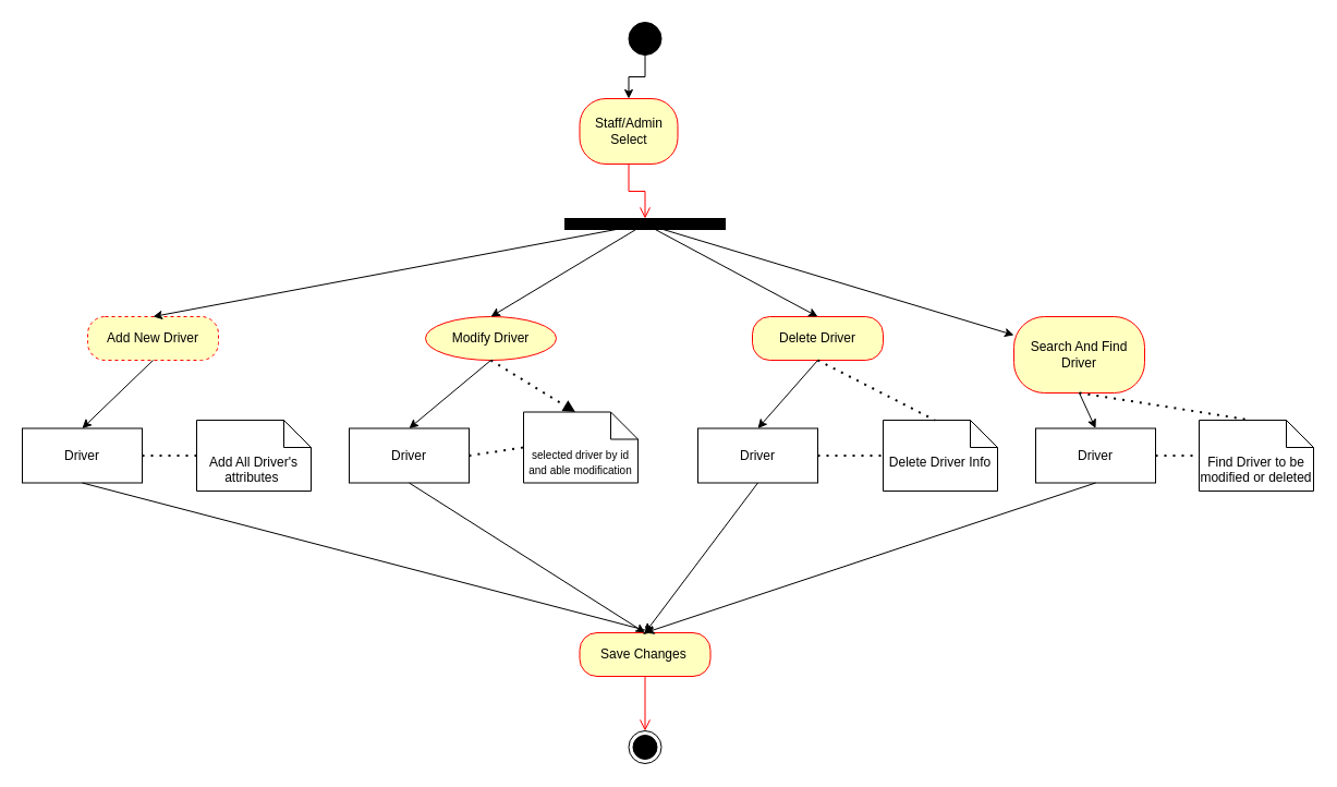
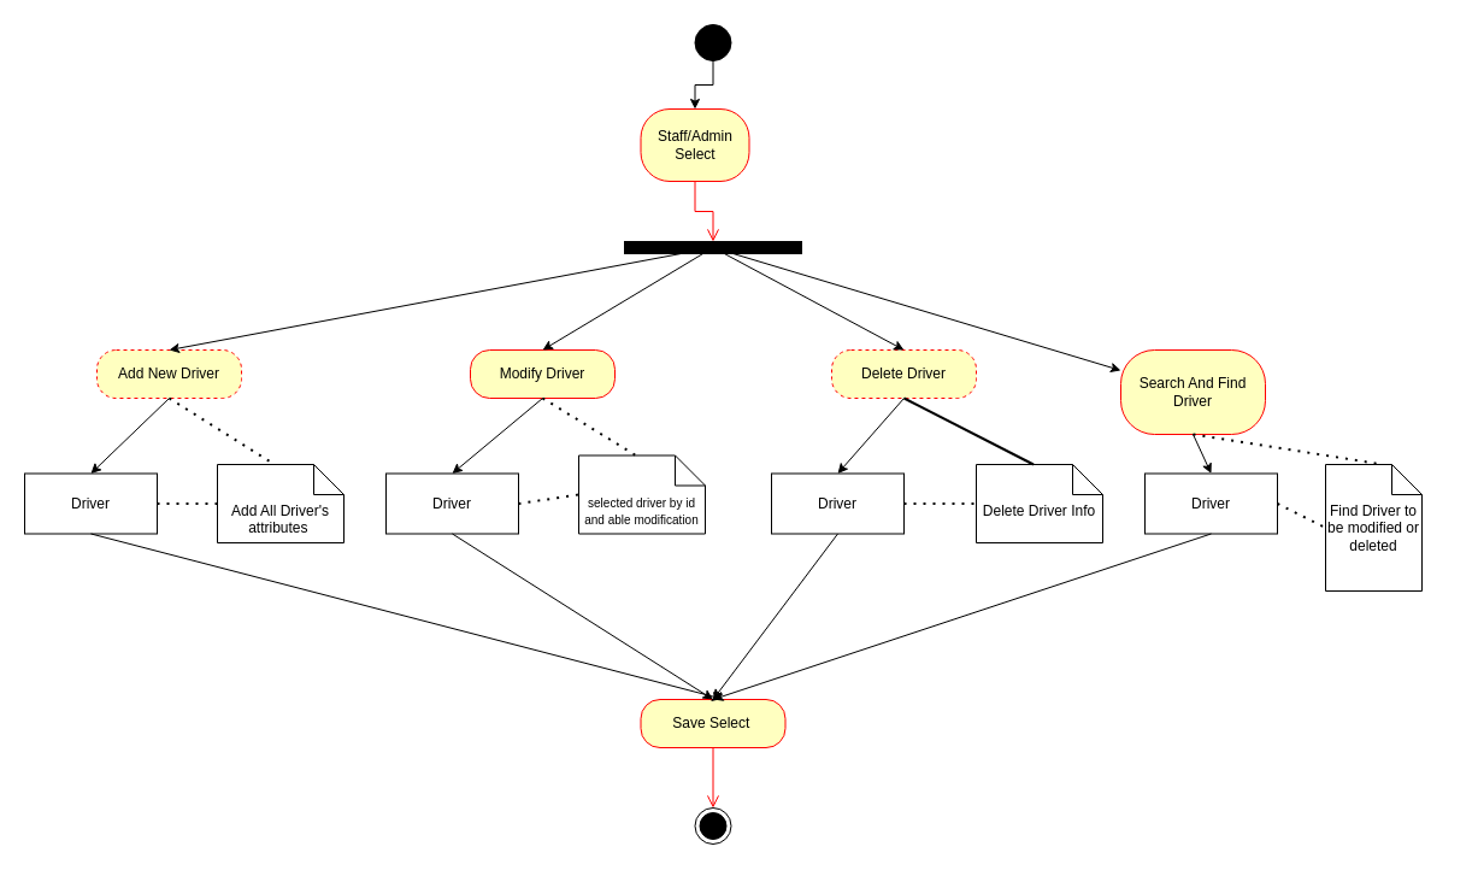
  <mxCell id="0" />
  <mxCell id="1" parent="0" />
  <mxCell id="2" value="" style="edgeStyle=orthogonalEdgeStyle;rounded=0;orthogonalLoop=1;jettySize=auto;html=1;" edge="1" parent="1" source="3" target="4"><mxGeometry relative="1" as="geometry" /></mxCell>
  <mxCell id="3" value="" style="ellipse;fillColor=strokeColor;html=1;" vertex="1" parent="1"><mxGeometry x="576.5" y="20" width="30" height="30" as="geometry" /></mxCell>
  <mxCell id="4" value="Staff/Admin Select" style="rounded=1;whiteSpace=wrap;html=1;arcSize=40;fontColor=#000000;fillColor=#ffffc0;strokeColor=#ff0000;" vertex="1" parent="1"><mxGeometry x="531.5" y="90" width="90" height="60" as="geometry" /></mxCell>
  <mxCell id="5" value="" style="edgeStyle=orthogonalEdgeStyle;html=1;verticalAlign=bottom;endArrow=open;endSize=8;strokeColor=#ff0000;rounded=0;entryX=0.5;entryY=0;entryDx=0;entryDy=0;" edge="1" source="4" parent="1" target="6"><mxGeometry relative="1" as="geometry"><mxPoint x="665" y="200" as="targetPoint" /></mxGeometry></mxCell>
  <mxCell id="6" value="" style="whiteSpace=wrap;html=1;rounded=0;shadow=0;comic=0;labelBackgroundColor=none;strokeWidth=1;fillColor=#000000;fontFamily=Verdana;fontSize=12;align=center;rotation=0;" vertex="1" parent="1"><mxGeometry x="518" y="200" width="147" height="10" as="geometry" /></mxCell>
  <mxCell id="7" value="Search And Find Driver" style="rounded=1;whiteSpace=wrap;html=1;arcSize=40;fontColor=#000000;fillColor=#ffffc0;strokeColor=#ff0000;" vertex="1" parent="1"><mxGeometry x="930" y="290" width="120" height="70" as="geometry" /></mxCell>
- <mxCell id="8" value="Delete Driver" style="rounded=1;whiteSpace=wrap;html=1;arcSize=40;fontColor=#000000;fillColor=#ffffc0;strokeColor=#ff0000;" vertex="1" parent="1"><mxGeometry x="690" y="290" width="120" height="40" as="geometry" /></mxCell>
- <mxCell id="9" value="Modify Driver" style="ellipse;whiteSpace=wrap;html=1;arcSize=40;fontColor=#000000;fillColor=#ffffc0;strokeColor=#ff0000;" vertex="1" parent="1"><mxGeometry x="390" y="290" width="120" height="40" as="geometry" /></mxCell>
+ <mxCell id="8" value="Delete Driver" style="rounded=1;whiteSpace=wrap;html=1;arcSize=40;fontColor=#000000;fillColor=#ffffc0;strokeColor=#ff0000;dashed=1;" vertex="1" parent="1"><mxGeometry x="690" y="290" width="120" height="40" as="geometry" /></mxCell>
+ <mxCell id="9" value="Modify Driver" style="rounded=1;whiteSpace=wrap;html=1;arcSize=40;fontColor=#000000;fillColor=#ffffc0;strokeColor=#ff0000;" vertex="1" parent="1"><mxGeometry x="390" y="290" width="120" height="40" as="geometry" /></mxCell>
  <mxCell id="10" value="Add New Driver" style="rounded=1;whiteSpace=wrap;html=1;arcSize=40;fontColor=#000000;fillColor=#ffffc0;strokeColor=#ff0000;dashed=1;" vertex="1" parent="1"><mxGeometry x="80" y="290" width="120" height="40" as="geometry" /></mxCell>
  <mxCell id="11" value="" style="endArrow=classic;html=1;rounded=0;" edge="1" parent="1" source="6" target="7"><mxGeometry width="50" height="50" relative="1" as="geometry"><mxPoint x="640" y="400" as="sourcePoint" /><mxPoint x="690" y="350" as="targetPoint" /></mxGeometry></mxCell>
  <mxCell id="12" value="" style="endArrow=classic;html=1;rounded=0;entryX=0.5;entryY=0;entryDx=0;entryDy=0;" edge="1" parent="1" source="6" target="8"><mxGeometry width="50" height="50" relative="1" as="geometry"><mxPoint x="640" y="400" as="sourcePoint" /><mxPoint x="690" y="350" as="targetPoint" /></mxGeometry></mxCell>
  <mxCell id="13" value="" style="endArrow=classic;html=1;rounded=0;entryX=0.5;entryY=0;entryDx=0;entryDy=0;" edge="1" parent="1" source="6" target="9"><mxGeometry width="50" height="50" relative="1" as="geometry"><mxPoint x="640" y="400" as="sourcePoint" /><mxPoint x="690" y="350" as="targetPoint" /></mxGeometry></mxCell>
  <mxCell id="14" value="" style="endArrow=classic;html=1;rounded=0;entryX=0.5;entryY=0;entryDx=0;entryDy=0;" edge="1" parent="1" source="6" target="10"><mxGeometry width="50" height="50" relative="1" as="geometry"><mxPoint x="640" y="400" as="sourcePoint" /><mxPoint x="690" y="350" as="targetPoint" /></mxGeometry></mxCell>
  <mxCell id="15" value="Driver" style="html=1;whiteSpace=wrap;" vertex="1" parent="1"><mxGeometry x="20" y="392.5" width="110" height="50" as="geometry" /></mxCell>
  <mxCell id="16" value="" style="endArrow=classic;html=1;rounded=0;entryX=0.5;entryY=0;entryDx=0;entryDy=0;exitX=0.5;exitY=1;exitDx=0;exitDy=0;" edge="1" parent="1" target="15" source="10"><mxGeometry width="50" height="50" relative="1" as="geometry"><mxPoint x="260" y="360" as="sourcePoint" /><mxPoint x="385" y="310" as="targetPoint" /></mxGeometry></mxCell>
  <mxCell id="17" value="Add All Driver's attributes&amp;nbsp;" style="shape=note2;boundedLbl=1;whiteSpace=wrap;html=1;size=25;verticalAlign=top;align=center;" vertex="1" parent="1"><mxGeometry x="180" y="385" width="105" height="65" as="geometry" /></mxCell>
+ <mxCell id="18" value="" style="endArrow=none;dashed=1;html=1;dashPattern=1 3;strokeWidth=2;rounded=0;entryX=0;entryY=0;entryDx=47.5;entryDy=0;entryPerimeter=0;exitX=0.5;exitY=1;exitDx=0;exitDy=0;" edge="1" parent="1" target="17" source="10"><mxGeometry width="50" height="50" relative="1" as="geometry"><mxPoint x="270" y="330" as="sourcePoint" /><mxPoint x="385" y="400" as="targetPoint" /></mxGeometry></mxCell>
  <mxCell id="19" value="" style="endArrow=none;dashed=1;html=1;dashPattern=1 3;strokeWidth=2;rounded=0;entryX=0;entryY=0.5;entryDx=0;entryDy=0;entryPerimeter=0;exitX=1;exitY=0.5;exitDx=0;exitDy=0;" edge="1" parent="1" source="15" target="17"><mxGeometry width="50" height="50" relative="1" as="geometry"><mxPoint x="335" y="450" as="sourcePoint" /><mxPoint x="385" y="400" as="targetPoint" /></mxGeometry></mxCell>
  <mxCell id="20" value="Driver" style="html=1;whiteSpace=wrap;" vertex="1" parent="1"><mxGeometry x="320" y="392.5" width="110" height="50" as="geometry" /></mxCell>
  <mxCell id="21" value="" style="endArrow=classic;html=1;rounded=0;entryX=0.5;entryY=0;entryDx=0;entryDy=0;exitX=0.5;exitY=1;exitDx=0;exitDy=0;" edge="1" parent="1" target="20" source="9"><mxGeometry width="50" height="50" relative="1" as="geometry"><mxPoint x="560" y="463" as="sourcePoint" /><mxPoint x="675" y="443" as="targetPoint" /></mxGeometry></mxCell>
  <mxCell id="22" value="&lt;font style=&quot;font-size: 10px;&quot;&gt;selected driver by id and able modification&lt;/font&gt;" style="shape=note2;boundedLbl=1;whiteSpace=wrap;html=1;size=25;verticalAlign=top;align=center;" vertex="1" parent="1"><mxGeometry x="480" y="377.5" width="105" height="65" as="geometry" /></mxCell>
- <mxCell id="23" value="" style="endArrow=block;dashed=1;html=1;dashPattern=1 3;strokeWidth=2;rounded=0;entryX=0;entryY=0;entryDx=47.5;entryDy=0;entryPerimeter=0;exitX=0.5;exitY=1;exitDx=0;exitDy=0;" edge="1" parent="1" target="22" source="9"><mxGeometry width="50" height="50" relative="1" as="geometry"><mxPoint x="560" y="463" as="sourcePoint" /><mxPoint x="675" y="533" as="targetPoint" /></mxGeometry></mxCell>
+ <mxCell id="23" value="" style="endArrow=none;dashed=1;html=1;dashPattern=1 3;strokeWidth=2;rounded=0;entryX=0;entryY=0;entryDx=47.5;entryDy=0;entryPerimeter=0;exitX=0.5;exitY=1;exitDx=0;exitDy=0;" edge="1" parent="1" target="22" source="9"><mxGeometry width="50" height="50" relative="1" as="geometry"><mxPoint x="560" y="463" as="sourcePoint" /><mxPoint x="675" y="533" as="targetPoint" /></mxGeometry></mxCell>
  <mxCell id="24" value="" style="endArrow=none;dashed=1;html=1;dashPattern=1 3;strokeWidth=2;rounded=0;entryX=0;entryY=0.5;entryDx=0;entryDy=0;entryPerimeter=0;exitX=1;exitY=0.5;exitDx=0;exitDy=0;" edge="1" parent="1" source="20" target="22"><mxGeometry width="50" height="50" relative="1" as="geometry"><mxPoint x="625" y="583" as="sourcePoint" /><mxPoint x="675" y="533" as="targetPoint" /></mxGeometry></mxCell>
  <mxCell id="25" value="Driver" style="html=1;whiteSpace=wrap;" vertex="1" parent="1"><mxGeometry x="640" y="392.5" width="110" height="50" as="geometry" /></mxCell>
  <mxCell id="26" value="" style="endArrow=classic;html=1;rounded=0;entryX=0.5;entryY=0;entryDx=0;entryDy=0;exitX=0.5;exitY=1;exitDx=0;exitDy=0;" edge="1" parent="1" target="25" source="8"><mxGeometry width="50" height="50" relative="1" as="geometry"><mxPoint x="760" y="450" as="sourcePoint" /><mxPoint x="875" y="430" as="targetPoint" /></mxGeometry></mxCell>
  <mxCell id="27" value="Delete Driver Info" style="shape=note2;boundedLbl=1;whiteSpace=wrap;html=1;size=25;verticalAlign=top;align=center;" vertex="1" parent="1"><mxGeometry x="810" y="385" width="105" height="65" as="geometry" /></mxCell>
- <mxCell id="28" value="" style="endArrow=none;dashed=1;html=1;dashPattern=1 3;strokeWidth=2;rounded=0;entryX=0;entryY=0;entryDx=47.5;entryDy=0;entryPerimeter=0;exitX=0.5;exitY=1;exitDx=0;exitDy=0;" edge="1" parent="1" target="27" source="8"><mxGeometry width="50" height="50" relative="1" as="geometry"><mxPoint x="760" y="450" as="sourcePoint" /><mxPoint x="875" y="520" as="targetPoint" /></mxGeometry></mxCell>
+ <mxCell id="28" value="" style="endArrow=none;dashed=0;html=1;dashPattern=1 3;strokeWidth=2;rounded=0;entryX=0;entryY=0;entryDx=47.5;entryDy=0;entryPerimeter=0;exitX=0.5;exitY=1;exitDx=0;exitDy=0;" edge="1" parent="1" target="27" source="8"><mxGeometry width="50" height="50" relative="1" as="geometry"><mxPoint x="760" y="450" as="sourcePoint" /><mxPoint x="875" y="520" as="targetPoint" /></mxGeometry></mxCell>
  <mxCell id="29" value="" style="endArrow=none;dashed=1;html=1;dashPattern=1 3;strokeWidth=2;rounded=0;entryX=0;entryY=0.5;entryDx=0;entryDy=0;entryPerimeter=0;exitX=1;exitY=0.5;exitDx=0;exitDy=0;" edge="1" parent="1" source="25" target="27"><mxGeometry width="50" height="50" relative="1" as="geometry"><mxPoint x="895" y="472.5" as="sourcePoint" /><mxPoint x="945" y="422.5" as="targetPoint" /></mxGeometry></mxCell>
  <mxCell id="30" value="Driver" style="html=1;whiteSpace=wrap;" vertex="1" parent="1"><mxGeometry x="950" y="392.5" width="110" height="50" as="geometry" /></mxCell>
  <mxCell id="31" value="" style="endArrow=classic;html=1;rounded=0;entryX=0.5;entryY=0;entryDx=0;entryDy=0;exitX=0.5;exitY=1;exitDx=0;exitDy=0;" edge="1" parent="1" target="30" source="7"><mxGeometry width="50" height="50" relative="1" as="geometry"><mxPoint x="870" y="580" as="sourcePoint" /><mxPoint x="985" y="560" as="targetPoint" /></mxGeometry></mxCell>
- <mxCell id="32" value="Find Driver to be modified or deleted" style="shape=note2;boundedLbl=1;whiteSpace=wrap;html=1;size=25;verticalAlign=top;align=center;" vertex="1" parent="1"><mxGeometry x="1100" y="385" width="105" height="65" as="geometry" /></mxCell>
+ <mxCell id="32" value="Find Driver to be modified or deleted" style="shape=note2;boundedLbl=1;whiteSpace=wrap;html=1;size=25;verticalAlign=top;align=center;" vertex="1" parent="1"><mxGeometry x="1100" y="385" width="80" height="105" as="geometry" /></mxCell>
  <mxCell id="33" value="" style="endArrow=none;dashed=1;html=1;dashPattern=1 3;strokeWidth=2;rounded=0;entryX=0;entryY=0;entryDx=47.5;entryDy=0;entryPerimeter=0;exitX=0.5;exitY=1;exitDx=0;exitDy=0;" edge="1" parent="1" target="32" source="7"><mxGeometry width="50" height="50" relative="1" as="geometry"><mxPoint x="870" y="580" as="sourcePoint" /><mxPoint x="985" y="650" as="targetPoint" /></mxGeometry></mxCell>
  <mxCell id="34" value="" style="endArrow=none;dashed=1;html=1;dashPattern=1 3;strokeWidth=2;rounded=0;entryX=0;entryY=0.5;entryDx=0;entryDy=0;entryPerimeter=0;exitX=1;exitY=0.5;exitDx=0;exitDy=0;" edge="1" parent="1" source="30" target="32"><mxGeometry width="50" height="50" relative="1" as="geometry"><mxPoint x="1185" y="480" as="sourcePoint" /><mxPoint x="1235" y="430" as="targetPoint" /></mxGeometry></mxCell>
- <mxCell id="35" value="Save Changes&amp;nbsp;" style="rounded=1;whiteSpace=wrap;html=1;arcSize=40;fontColor=#000000;fillColor=#ffffc0;strokeColor=#ff0000;" vertex="1" parent="1"><mxGeometry x="531.5" y="580" width="120" height="40" as="geometry" /></mxCell>
+ <mxCell id="35" value="Save Select&amp;nbsp;" style="rounded=1;whiteSpace=wrap;html=1;arcSize=40;fontColor=#000000;fillColor=#ffffc0;strokeColor=#ff0000;" vertex="1" parent="1"><mxGeometry x="531.5" y="580" width="120" height="40" as="geometry" /></mxCell>
  <mxCell id="36" value="" style="edgeStyle=orthogonalEdgeStyle;html=1;verticalAlign=bottom;endArrow=open;endSize=8;strokeColor=#ff0000;rounded=0;" edge="1" source="35" parent="1" target="41"><mxGeometry relative="1" as="geometry"><mxPoint x="591.5" y="680" as="targetPoint" /></mxGeometry></mxCell>
  <mxCell id="37" value="" style="endArrow=classic;html=1;rounded=0;entryX=0.563;entryY=-0.011;entryDx=0;entryDy=0;entryPerimeter=0;exitX=0.5;exitY=1;exitDx=0;exitDy=0;" edge="1" parent="1" source="15" target="35"><mxGeometry width="50" height="50" relative="1" as="geometry"><mxPoint x="600" y="490" as="sourcePoint" /><mxPoint x="650" y="440" as="targetPoint" /></mxGeometry></mxCell>
  <mxCell id="38" value="" style="endArrow=classic;html=1;rounded=0;exitX=0.5;exitY=1;exitDx=0;exitDy=0;entryX=0.5;entryY=0;entryDx=0;entryDy=0;" edge="1" parent="1" source="20" target="35"><mxGeometry width="50" height="50" relative="1" as="geometry"><mxPoint x="600" y="490" as="sourcePoint" /><mxPoint x="650" y="440" as="targetPoint" /></mxGeometry></mxCell>
  <mxCell id="39" value="" style="endArrow=classic;html=1;rounded=0;exitX=0.5;exitY=1;exitDx=0;exitDy=0;entryX=0.5;entryY=0;entryDx=0;entryDy=0;" edge="1" parent="1" source="25" target="35"><mxGeometry width="50" height="50" relative="1" as="geometry"><mxPoint x="600" y="490" as="sourcePoint" /><mxPoint x="650" y="440" as="targetPoint" /></mxGeometry></mxCell>
  <mxCell id="40" value="" style="endArrow=classic;html=1;rounded=0;exitX=0.5;exitY=1;exitDx=0;exitDy=0;entryX=0.5;entryY=0;entryDx=0;entryDy=0;" edge="1" parent="1" source="30" target="35"><mxGeometry width="50" height="50" relative="1" as="geometry"><mxPoint x="600" y="490" as="sourcePoint" /><mxPoint x="650" y="440" as="targetPoint" /></mxGeometry></mxCell>
  <mxCell id="41" value="" style="ellipse;html=1;shape=endState;fillColor=strokeColor;" vertex="1" parent="1"><mxGeometry x="576.5" y="670" width="30" height="30" as="geometry" /></mxCell>
